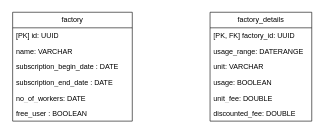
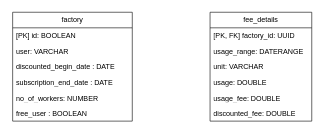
  <mxCell id="0" />
  <mxCell id="1" parent="0" />
  <mxCell id="2" value="factory" style="swimlane;fontStyle=0;childLayout=stackLayout;horizontal=1;startSize=26;fillColor=none;horizontalStack=0;resizeParent=1;resizeParentMax=0;resizeLast=0;collapsible=1;marginBottom=0;whiteSpace=wrap;html=1;" parent="1" vertex="1"><mxGeometry x="20" y="20" width="200" height="182" as="geometry" /></mxCell>
- <mxCell id="3" value="[PK] id: UUID" style="text;strokeColor=none;fillColor=none;align=left;verticalAlign=top;spacingLeft=4;spacingRight=4;overflow=hidden;rotatable=0;points=[[0,0.5],[1,0.5]];portConstraint=eastwest;whiteSpace=wrap;html=1;" parent="2" vertex="1"><mxGeometry y="26" width="200" height="26" as="geometry" /></mxCell>
- <mxCell id="4" value="name: VARCHAR" style="text;strokeColor=none;fillColor=none;align=left;verticalAlign=top;spacingLeft=4;spacingRight=4;overflow=hidden;rotatable=0;points=[[0,0.5],[1,0.5]];portConstraint=eastwest;whiteSpace=wrap;html=1;" parent="2" vertex="1"><mxGeometry y="52" width="200" height="26" as="geometry" /></mxCell>
- <mxCell id="5" value="subscription_begin_date : DATE" style="text;strokeColor=none;fillColor=none;align=left;verticalAlign=top;spacingLeft=4;spacingRight=4;overflow=hidden;rotatable=0;points=[[0,0.5],[1,0.5]];portConstraint=eastwest;whiteSpace=wrap;html=1;" parent="2" vertex="1"><mxGeometry y="78" width="200" height="26" as="geometry" /></mxCell>
+ <mxCell id="3" value="[PK] id: BOOLEAN" style="text;strokeColor=none;fillColor=none;align=left;verticalAlign=top;spacingLeft=4;spacingRight=4;overflow=hidden;rotatable=0;points=[[0,0.5],[1,0.5]];portConstraint=eastwest;whiteSpace=wrap;html=1;" parent="2" vertex="1"><mxGeometry y="26" width="200" height="26" as="geometry" /></mxCell>
+ <mxCell id="4" value="user: VARCHAR" style="text;strokeColor=none;fillColor=none;align=left;verticalAlign=top;spacingLeft=4;spacingRight=4;overflow=hidden;rotatable=0;points=[[0,0.5],[1,0.5]];portConstraint=eastwest;whiteSpace=wrap;html=1;" parent="2" vertex="1"><mxGeometry y="52" width="200" height="26" as="geometry" /></mxCell>
+ <mxCell id="5" value="discounted_begin_date : DATE" style="text;strokeColor=none;fillColor=none;align=left;verticalAlign=top;spacingLeft=4;spacingRight=4;overflow=hidden;rotatable=0;points=[[0,0.5],[1,0.5]];portConstraint=eastwest;whiteSpace=wrap;html=1;" parent="2" vertex="1"><mxGeometry y="78" width="200" height="26" as="geometry" /></mxCell>
  <mxCell id="6" value="subscription_end_date : DATE" style="text;strokeColor=none;fillColor=none;align=left;verticalAlign=top;spacingLeft=4;spacingRight=4;overflow=hidden;rotatable=0;points=[[0,0.5],[1,0.5]];portConstraint=eastwest;whiteSpace=wrap;html=1;" parent="2" vertex="1"><mxGeometry y="104" width="200" height="26" as="geometry" /></mxCell>
- <mxCell id="7" value="no_of_workers: DATE" style="text;strokeColor=none;fillColor=none;align=left;verticalAlign=top;spacingLeft=4;spacingRight=4;overflow=hidden;rotatable=0;points=[[0,0.5],[1,0.5]];portConstraint=eastwest;whiteSpace=wrap;html=1;" parent="2" vertex="1"><mxGeometry y="130" width="200" height="26" as="geometry" /></mxCell>
+ <mxCell id="7" value="no_of_workers: NUMBER" style="text;strokeColor=none;fillColor=none;align=left;verticalAlign=top;spacingLeft=4;spacingRight=4;overflow=hidden;rotatable=0;points=[[0,0.5],[1,0.5]];portConstraint=eastwest;whiteSpace=wrap;html=1;" parent="2" vertex="1"><mxGeometry y="130" width="200" height="26" as="geometry" /></mxCell>
  <mxCell id="8" value="free_user : BOOLEAN" style="text;strokeColor=none;fillColor=none;align=left;verticalAlign=top;spacingLeft=4;spacingRight=4;overflow=hidden;rotatable=0;points=[[0,0.5],[1,0.5]];portConstraint=eastwest;whiteSpace=wrap;html=1;" parent="2" vertex="1"><mxGeometry y="156" width="200" height="26" as="geometry" /></mxCell>
- <mxCell id="9" value="factory_details" style="swimlane;fontStyle=0;childLayout=stackLayout;horizontal=1;startSize=26;fillColor=none;horizontalStack=0;resizeParent=1;resizeParentMax=0;resizeLast=0;collapsible=1;marginBottom=0;whiteSpace=wrap;html=1;" parent="1" vertex="1"><mxGeometry x="350" y="20" width="170" height="182" as="geometry"><mxRectangle x="400" y="90" width="120" height="30" as="alternateBounds" /></mxGeometry></mxCell>
+ <mxCell id="9" value="fee_details" style="swimlane;fontStyle=0;childLayout=stackLayout;horizontal=1;startSize=26;fillColor=none;horizontalStack=0;resizeParent=1;resizeParentMax=0;resizeLast=0;collapsible=1;marginBottom=0;whiteSpace=wrap;html=1;" parent="1" vertex="1"><mxGeometry x="350" y="20" width="170" height="182" as="geometry"><mxRectangle x="400" y="90" width="120" height="30" as="alternateBounds" /></mxGeometry></mxCell>
  <mxCell id="10" value="[PK, FK] factory_id: UUID" style="text;strokeColor=none;fillColor=none;align=left;verticalAlign=top;spacingLeft=4;spacingRight=4;overflow=hidden;rotatable=0;points=[[0,0.5],[1,0.5]];portConstraint=eastwest;whiteSpace=wrap;html=1;" parent="9" vertex="1"><mxGeometry y="26" width="170" height="26" as="geometry" /></mxCell>
  <mxCell id="11" value="usage_range: DATERANGE" style="text;strokeColor=none;fillColor=none;align=left;verticalAlign=top;spacingLeft=4;spacingRight=4;overflow=hidden;rotatable=0;points=[[0,0.5],[1,0.5]];portConstraint=eastwest;whiteSpace=wrap;html=1;" parent="9" vertex="1"><mxGeometry y="52" width="170" height="26" as="geometry" /></mxCell>
  <mxCell id="12" value="unit: VARCHAR" style="text;strokeColor=none;fillColor=none;align=left;verticalAlign=top;spacingLeft=4;spacingRight=4;overflow=hidden;rotatable=0;points=[[0,0.5],[1,0.5]];portConstraint=eastwest;whiteSpace=wrap;html=1;" parent="9" vertex="1"><mxGeometry y="78" width="170" height="26" as="geometry" /></mxCell>
- <mxCell id="13" value="usage: BOOLEAN" style="text;strokeColor=none;fillColor=none;align=left;verticalAlign=top;spacingLeft=4;spacingRight=4;overflow=hidden;rotatable=0;points=[[0,0.5],[1,0.5]];portConstraint=eastwest;whiteSpace=wrap;html=1;" parent="9" vertex="1"><mxGeometry y="104" width="170" height="26" as="geometry" /></mxCell>
- <mxCell id="14" value="unit_fee: DOUBLE" style="text;strokeColor=none;fillColor=none;align=left;verticalAlign=top;spacingLeft=4;spacingRight=4;overflow=hidden;rotatable=0;points=[[0,0.5],[1,0.5]];portConstraint=eastwest;whiteSpace=wrap;html=1;" parent="9" vertex="1"><mxGeometry y="130" width="170" height="26" as="geometry" /></mxCell>
+ <mxCell id="13" value="usage: DOUBLE" style="text;strokeColor=none;fillColor=none;align=left;verticalAlign=top;spacingLeft=4;spacingRight=4;overflow=hidden;rotatable=0;points=[[0,0.5],[1,0.5]];portConstraint=eastwest;whiteSpace=wrap;html=1;" parent="9" vertex="1"><mxGeometry y="104" width="170" height="26" as="geometry" /></mxCell>
+ <mxCell id="14" value="usage_fee: DOUBLE" style="text;strokeColor=none;fillColor=none;align=left;verticalAlign=top;spacingLeft=4;spacingRight=4;overflow=hidden;rotatable=0;points=[[0,0.5],[1,0.5]];portConstraint=eastwest;whiteSpace=wrap;html=1;" parent="9" vertex="1"><mxGeometry y="130" width="170" height="26" as="geometry" /></mxCell>
  <mxCell id="15" value="discounted_fee: DOUBLE" style="text;strokeColor=none;fillColor=none;align=left;verticalAlign=top;spacingLeft=4;spacingRight=4;overflow=hidden;rotatable=0;points=[[0,0.5],[1,0.5]];portConstraint=eastwest;whiteSpace=wrap;html=1;" parent="9" vertex="1"><mxGeometry y="156" width="170" height="26" as="geometry" /></mxCell>
